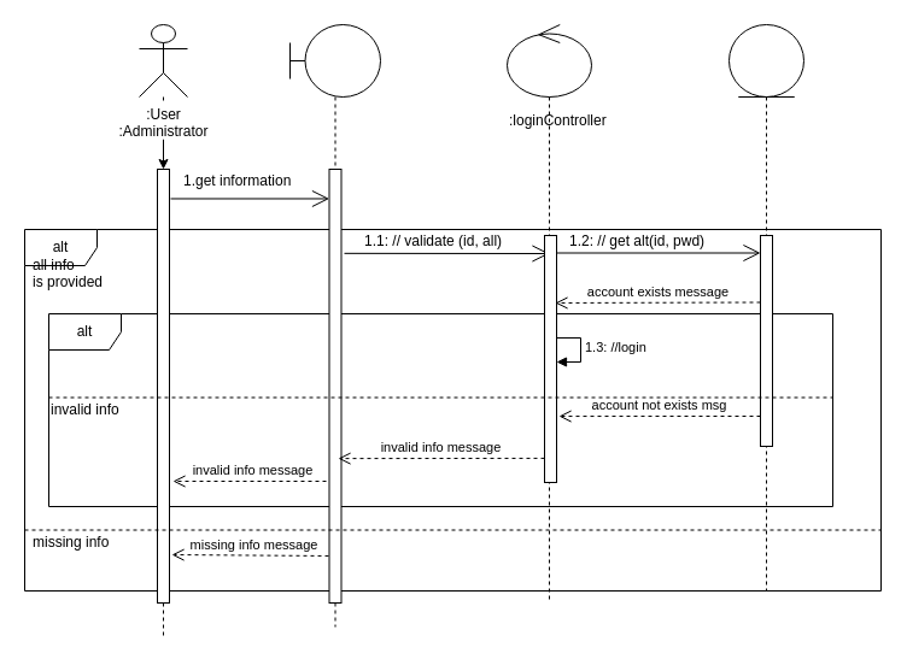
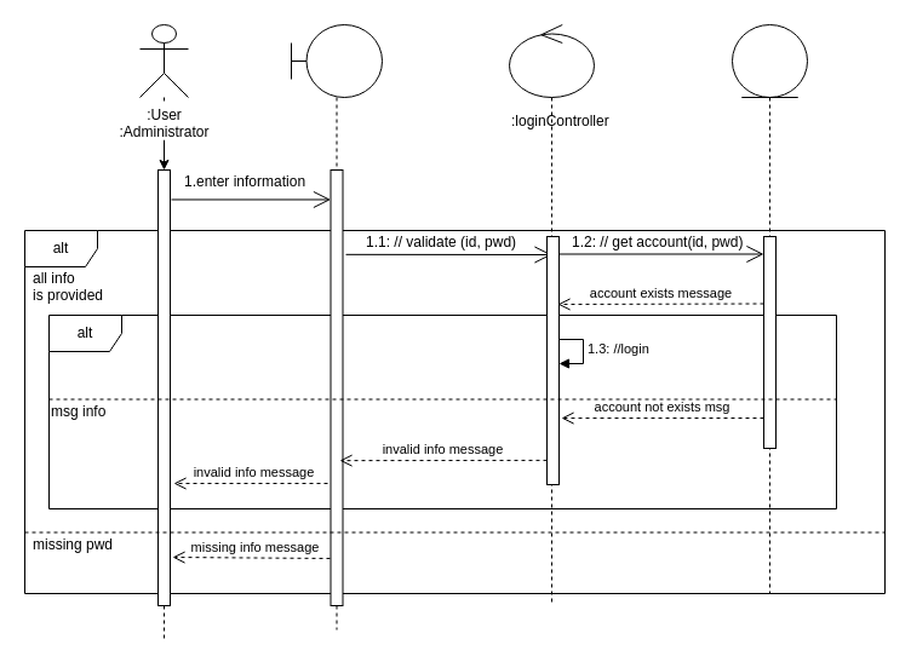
  <mxCell id="0" />
  <mxCell id="1" parent="0" />
  <mxCell id="2" value="" style="endArrow=open;endFill=1;endSize=12;html=1;" edge="1" parent="1"><mxGeometry width="160" relative="1" as="geometry"><mxPoint x="459" y="209.5" as="sourcePoint" /><mxPoint x="630" y="209.5" as="targetPoint" /></mxGeometry></mxCell>
  <mxCell id="3" value="missing info message" style="html=1;verticalAlign=bottom;endArrow=open;dashed=1;endSize=8;exitX=0.1;exitY=0.788;exitDx=0;exitDy=0;exitPerimeter=0;" edge="1" parent="1"><mxGeometry relative="1" as="geometry"><mxPoint x="278" y="461.04" as="sourcePoint" /><mxPoint x="142" y="460" as="targetPoint" /></mxGeometry></mxCell>
  <mxCell id="4" value="invalid info message" style="html=1;verticalAlign=bottom;endArrow=open;dashed=1;endSize=8;" edge="1" parent="1"><mxGeometry relative="1" as="geometry"><mxPoint x="276" y="399" as="sourcePoint" /><mxPoint x="143" y="399" as="targetPoint" /></mxGeometry></mxCell>
  <mxCell id="5" value="alt" style="shape=umlFrame;whiteSpace=wrap;html=1;fillColor=#ffffff;" vertex="1" parent="1"><mxGeometry x="40" y="260" width="650" height="160" as="geometry" /></mxCell>
  <mxCell id="6" value="alt" style="shape=umlFrame;whiteSpace=wrap;html=1;fillColor=#ffffff;" vertex="1" parent="1"><mxGeometry y="190" width="710" height="300" as="geometry" x="20" /></mxCell>
  <mxCell id="7" value="" style="shape=umlLifeline;participant=umlBoundary;perimeter=lifelinePerimeter;whiteSpace=wrap;html=1;container=1;collapsible=0;recursiveResize=0;verticalAlign=top;spacingTop=36;labelBackgroundColor=#ffffff;outlineConnect=0;size=60;" vertex="1" parent="1"><mxGeometry x="240" y="20" width="75" height="500" as="geometry" /></mxCell>
  <mxCell id="8" value="" style="endArrow=open;endFill=1;endSize=12;html=1;exitX=1.25;exitY=0.194;exitDx=0;exitDy=0;exitPerimeter=0;" edge="1" parent="7" source="9"><mxGeometry width="160" relative="1" as="geometry"><mxPoint x="55" y="190" as="sourcePoint" /><mxPoint x="215" y="190" as="targetPoint" /></mxGeometry></mxCell>
  <mxCell id="9" value="" style="html=1;points=[];perimeter=orthogonalPerimeter;" vertex="1" parent="7"><mxGeometry x="32.5" y="120" width="10" height="360" as="geometry" /></mxCell>
  <mxCell id="10" value="" style="shape=umlLifeline;participant=umlEntity;perimeter=lifelinePerimeter;whiteSpace=wrap;html=1;container=1;collapsible=0;recursiveResize=0;verticalAlign=top;spacingTop=36;labelBackgroundColor=#ffffff;outlineConnect=0;size=60;" vertex="1" parent="1"><mxGeometry x="604" y="20" width="62" height="470" as="geometry" /></mxCell>
  <mxCell id="11" value="" style="html=1;points=[];perimeter=orthogonalPerimeter;" vertex="1" parent="10"><mxGeometry x="26" y="175" width="10" height="175" as="geometry" /></mxCell>
  <mxCell id="12" value="" style="endArrow=open;endFill=1;endSize=12;html=1;exitX=1.1;exitY=0.068;exitDx=0;exitDy=0;exitPerimeter=0;" edge="1" parent="1" source="18" target="9"><mxGeometry width="160" relative="1" as="geometry"><mxPoint x="120" y="130" as="sourcePoint" /><mxPoint x="280" y="130" as="targetPoint" /></mxGeometry></mxCell>
  <mxCell id="13" value=":loginController" style="text;html=1;resizable=0;points=[];autosize=1;align=left;verticalAlign=top;spacingTop=-4;fillColor=#ffffff;" vertex="1" parent="1"><mxGeometry x="420" y="90" width="100" height="20" as="geometry" /></mxCell>
  <mxCell id="14" value="" style="shape=umlLifeline;participant=umlControl;perimeter=lifelinePerimeter;whiteSpace=wrap;html=1;container=1;collapsible=0;recursiveResize=0;verticalAlign=top;spacingTop=36;labelBackgroundColor=#ffffff;outlineConnect=0;size=60;" vertex="1" parent="1"><mxGeometry x="420" y="20" width="70" height="480" as="geometry" /></mxCell>
  <mxCell id="15" value="1.3: //login" style="edgeStyle=orthogonalEdgeStyle;html=1;align=left;spacingLeft=2;endArrow=block;rounded=0;entryX=1;entryY=0;" edge="1" parent="14"><mxGeometry relative="1" as="geometry"><mxPoint x="36" y="260" as="sourcePoint" /><Array as="points"><mxPoint x="61" y="260" /></Array><mxPoint x="41" y="280" as="targetPoint" /></mxGeometry></mxCell>
  <mxCell id="16" value="" style="html=1;points=[];perimeter=orthogonalPerimeter;" vertex="1" parent="14"><mxGeometry x="31" y="175" width="10" height="205" as="geometry" /></mxCell>
  <mxCell id="17" value="" style="shape=umlLifeline;participant=umlActor;perimeter=lifelinePerimeter;whiteSpace=wrap;html=1;container=1;collapsible=0;recursiveResize=0;verticalAlign=top;spacingTop=36;labelBackgroundColor=#ffffff;outlineConnect=0;size=60;" vertex="1" parent="1"><mxGeometry x="115" y="20" width="40" height="510" as="geometry" /></mxCell>
  <mxCell id="18" value="" style="html=1;points=[];perimeter=orthogonalPerimeter;" vertex="1" parent="17"><mxGeometry x="15" y="120" width="10" height="360" as="geometry" /></mxCell>
  <mxCell id="19" value="" style="edgeStyle=orthogonalEdgeStyle;rounded=0;orthogonalLoop=1;jettySize=auto;html=1;" edge="1" parent="1" source="26" target="18"><mxGeometry relative="1" as="geometry" /></mxCell>
- <mxCell id="20" value="1.get information" style="text;html=1;resizable=0;points=[];autosize=1;align=left;verticalAlign=top;spacingTop=-4;" vertex="1" parent="1"><mxGeometry x="150" y="140" width="120" height="20" as="geometry" /></mxCell>
- <mxCell id="21" value="1.1: // validate (id, all)" style="text;html=1;resizable=0;points=[];autosize=1;align=left;verticalAlign=top;spacingTop=-4;" vertex="1" parent="1"><mxGeometry x="300" y="190" width="140" height="20" as="geometry" /></mxCell>
- <mxCell id="22" value="1.2: // get alt(id, pwd)" style="text;html=1;resizable=0;points=[];autosize=1;align=left;verticalAlign=top;spacingTop=-4;" vertex="1" parent="1"><mxGeometry x="470" y="190" width="160" height="20" as="geometry" /></mxCell>
+ <mxCell id="20" value="1.enter information" style="text;html=1;resizable=0;points=[];autosize=1;align=left;verticalAlign=top;spacingTop=-4;" vertex="1" parent="1"><mxGeometry x="150" y="140" width="120" height="20" as="geometry" /></mxCell>
+ <mxCell id="21" value="1.1: // validate (id, pwd)" style="text;html=1;resizable=0;points=[];autosize=1;align=left;verticalAlign=top;spacingTop=-4;" vertex="1" parent="1"><mxGeometry x="300" y="190" width="140" height="20" as="geometry" /></mxCell>
+ <mxCell id="22" value="1.2: // get account(id, pwd)" style="text;html=1;resizable=0;points=[];autosize=1;align=left;verticalAlign=top;spacingTop=-4;" vertex="1" parent="1"><mxGeometry x="470" y="190" width="160" height="20" as="geometry" /></mxCell>
  <mxCell id="23" value="account exists message" style="html=1;verticalAlign=bottom;endArrow=open;dashed=1;endSize=8;" edge="1" parent="1"><mxGeometry relative="1" as="geometry"><mxPoint x="630" y="250.5" as="sourcePoint" /><mxPoint x="460" y="251" as="targetPoint" /></mxGeometry></mxCell>
  <mxCell id="24" value="account not exists msg" style="html=1;verticalAlign=bottom;endArrow=open;dashed=1;endSize=8;entryX=1.2;entryY=0.732;entryDx=0;entryDy=0;entryPerimeter=0;" edge="1" parent="1" target="16"><mxGeometry relative="1" as="geometry"><mxPoint x="630" y="345" as="sourcePoint" /><mxPoint x="470" y="345" as="targetPoint" /></mxGeometry></mxCell>
  <mxCell id="25" value="invalid info message" style="html=1;verticalAlign=bottom;endArrow=open;dashed=1;endSize=8;exitX=0;exitY=0.902;exitDx=0;exitDy=0;exitPerimeter=0;entryX=0.75;entryY=0.667;entryDx=0;entryDy=0;entryPerimeter=0;" edge="1" parent="1" source="16" target="9"><mxGeometry relative="1" as="geometry"><mxPoint x="440" y="380" as="sourcePoint" /><mxPoint x="290" y="380" as="targetPoint" /></mxGeometry></mxCell>
  <mxCell id="26" value=":User&lt;br&gt;:Administrator" style="text;html=1;resizable=0;points=[];autosize=1;align=center;verticalAlign=top;spacingTop=-4;fillColor=#ffffff;" vertex="1" parent="1"><mxGeometry x="90" y="85" width="90" height="30" as="geometry" /></mxCell>
- <mxCell id="27" value="all info&lt;br&gt;is provided" style="text;html=1;resizable=0;points=[];autosize=1;align=left;verticalAlign=top;spacingTop=-4;" vertex="1" parent="1"><mxGeometry x="25" y="210" width="70" height="30" as="geometry" /></mxCell>
- <mxCell id="28" value="missing info" style="text;html=1;resizable=0;points=[];autosize=1;align=left;verticalAlign=top;spacingTop=-4;" vertex="1" parent="1"><mxGeometry x="25" y="440" width="80" height="20" as="geometry" /></mxCell>
- <mxCell id="29" value="invalid info" style="text;html=1;resizable=0;points=[];autosize=1;align=left;verticalAlign=top;spacingTop=-4;" vertex="1" parent="1"><mxGeometry x="40" y="330" width="70" height="20" as="geometry" /></mxCell>
+ <mxCell id="27" value="all info&lt;br&gt;is provided" style="text;html=1;resizable=0;points=[];autosize=1;align=left;verticalAlign=top;spacingTop=-4;" vertex="1" parent="1"><mxGeometry x="25" y="220" width="70" height="30" as="geometry" /></mxCell>
+ <mxCell id="28" value="missing pwd" style="text;html=1;resizable=0;points=[];autosize=1;align=left;verticalAlign=top;spacingTop=-4;" vertex="1" parent="1"><mxGeometry x="25" y="440" width="80" height="20" as="geometry" /></mxCell>
+ <mxCell id="29" value="msg info" style="text;html=1;resizable=0;points=[];autosize=1;align=left;verticalAlign=top;spacingTop=-4;" vertex="1" parent="1"><mxGeometry x="40" y="330" width="70" height="20" as="geometry" /></mxCell>
  <mxCell id="30" value="" style="endArrow=none;dashed=1;endFill=0;endSize=12;html=1;" edge="1" parent="1"><mxGeometry width="160" relative="1" as="geometry"><mxPoint x="40" y="329.5" as="sourcePoint" /><mxPoint x="690" y="329.5" as="targetPoint" /></mxGeometry></mxCell>
  <mxCell id="31" value="" style="endArrow=none;dashed=1;endFill=0;endSize=12;html=1;" edge="1" parent="1"><mxGeometry width="160" relative="1" as="geometry"><mxPoint y="439.5" as="sourcePoint" x="20" /><mxPoint x="730" y="439.5" as="targetPoint" /></mxGeometry></mxCell>
